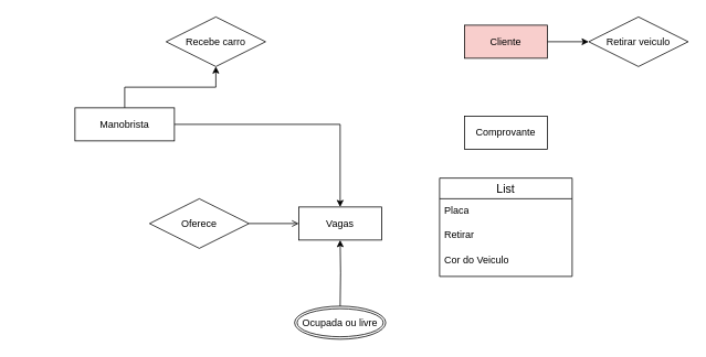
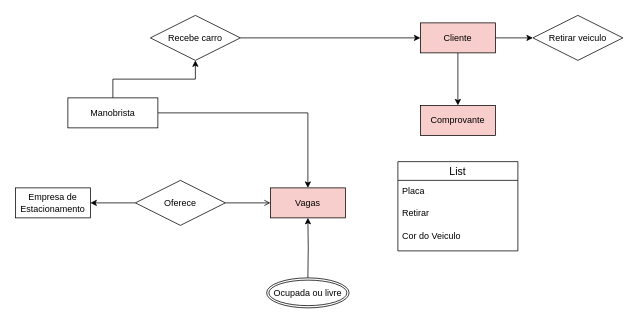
  <mxCell id="0" />
  <mxCell id="1" parent="0" />
- <mxCell id="3" value="Vagas" style="whiteSpace=wrap;html=1;align=center;" vertex="1" parent="1"><mxGeometry x="360" y="250" width="100" height="40" as="geometry" /></mxCell>
+ <mxCell id="2" value="Empresa de Estacionamento" style="whiteSpace=wrap;html=1;align=center;" vertex="1" parent="1"><mxGeometry x="20" y="250" width="100" height="40" as="geometry" /></mxCell>
+ <mxCell id="3" value="Vagas" style="whiteSpace=wrap;html=1;align=center;fillColor=#f8cecc;" vertex="1" parent="1"><mxGeometry x="360" y="250" width="100" height="40" as="geometry" /></mxCell>
  <mxCell id="4" value="" style="edgeStyle=orthogonalEdgeStyle;rounded=0;orthogonalLoop=1;jettySize=auto;html=1;endArrow=open;" edge="1" parent="1" source="6" target="3"><mxGeometry relative="1" as="geometry" /></mxCell>
+ <mxCell id="5" value="" style="edgeStyle=orthogonalEdgeStyle;rounded=0;orthogonalLoop=1;jettySize=auto;html=1;" edge="1" parent="1" source="6" target="2"><mxGeometry relative="1" as="geometry" /></mxCell>
  <mxCell id="6" value="Oferece" style="shape=rhombus;perimeter=rhombusPerimeter;whiteSpace=wrap;html=1;align=center;" vertex="1" parent="1"><mxGeometry x="180" y="240" width="120" height="60" as="geometry" /></mxCell>
  <mxCell id="7" value="" style="edgeStyle=orthogonalEdgeStyle;rounded=0;orthogonalLoop=1;jettySize=auto;html=1;" edge="1" parent="1" target="3"><mxGeometry relative="1" as="geometry"><mxPoint x="410" y="370" as="sourcePoint" /></mxGeometry></mxCell>
  <mxCell id="8" value="Ocupada ou livre" style="ellipse;shape=doubleEllipse;margin=3;whiteSpace=wrap;html=1;align=center;" vertex="1" parent="1"><mxGeometry x="355" y="370" width="110" height="40" as="geometry" /></mxCell>
  <mxCell id="9" value="" style="edgeStyle=orthogonalEdgeStyle;rounded=0;orthogonalLoop=1;jettySize=auto;html=1;" edge="1" parent="1" source="11" target="16"><mxGeometry relative="1" as="geometry" /></mxCell>
  <mxCell id="10" style="edgeStyle=orthogonalEdgeStyle;rounded=0;orthogonalLoop=1;jettySize=auto;html=1;entryX=0.5;entryY=0;entryDx=0;entryDy=0;" edge="1" parent="1" source="11" target="3"><mxGeometry relative="1" as="geometry" /></mxCell>
  <mxCell id="11" value="Manobrista" style="whiteSpace=wrap;html=1;align=center;" vertex="1" parent="1"><mxGeometry x="90" y="130" width="120" height="40" as="geometry" /></mxCell>
+ <mxCell id="12" value="" style="edgeStyle=orthogonalEdgeStyle;rounded=0;orthogonalLoop=1;jettySize=auto;html=1;" edge="1" parent="1" source="14" target="17"><mxGeometry relative="1" as="geometry" /></mxCell>
  <mxCell id="13" value="" style="edgeStyle=orthogonalEdgeStyle;rounded=0;orthogonalLoop=1;jettySize=auto;html=1;" edge="1" parent="1" source="14" target="18"><mxGeometry relative="1" as="geometry" /></mxCell>
  <mxCell id="14" value="Cliente" style="whiteSpace=wrap;html=1;align=center;fillColor=#f8cecc;" vertex="1" parent="1"><mxGeometry x="560" y="30" width="100" height="40" as="geometry" /></mxCell>
+ <mxCell id="15" value="" style="edgeStyle=orthogonalEdgeStyle;rounded=0;orthogonalLoop=1;jettySize=auto;html=1;" edge="1" parent="1" source="16" target="14"><mxGeometry relative="1" as="geometry" /></mxCell>
  <mxCell id="16" value="Recebe carro" style="shape=rhombus;perimeter=rhombusPerimeter;whiteSpace=wrap;html=1;align=center;" vertex="1" parent="1"><mxGeometry x="200" y="20" width="120" height="60" as="geometry" /></mxCell>
- <mxCell id="17" value="Comprovante" style="whiteSpace=wrap;html=1;align=center;" vertex="1" parent="1"><mxGeometry x="560" y="140" width="100" height="40" as="geometry" /></mxCell>
+ <mxCell id="17" value="Comprovante" style="whiteSpace=wrap;html=1;align=center;fillColor=#f8cecc;" vertex="1" parent="1"><mxGeometry x="560" y="140" width="100" height="40" as="geometry" /></mxCell>
  <mxCell id="18" value="Retirar veiculo" style="shape=rhombus;perimeter=rhombusPerimeter;whiteSpace=wrap;html=1;align=center;" vertex="1" parent="1"><mxGeometry x="710" y="20" width="120" height="60" as="geometry" /></mxCell>
  <mxCell id="19" value="List" style="swimlane;fontStyle=0;childLayout=stackLayout;horizontal=1;startSize=25;horizontalStack=0;resizeParent=1;resizeParentMax=0;resizeLast=0;collapsible=1;marginBottom=0;align=center;fontSize=14;" vertex="1" parent="1"><mxGeometry x="530" y="215" width="160" height="119" as="geometry"><mxRectangle x="610" y="285" width="60" height="30" as="alternateBounds" /></mxGeometry></mxCell>
  <mxCell id="20" value="Placa" style="text;strokeColor=none;fillColor=none;spacingLeft=4;spacingRight=4;overflow=hidden;rotatable=0;points=[[0,0.5],[1,0.5]];portConstraint=eastwest;fontSize=12;whiteSpace=wrap;html=1;" vertex="1" parent="19"><mxGeometry y="25" width="160" height="30" as="geometry" /></mxCell>
  <mxCell id="21" value="Retirar&amp;nbsp;" style="text;strokeColor=none;fillColor=none;spacingLeft=4;spacingRight=4;overflow=hidden;rotatable=0;points=[[0,0.5],[1,0.5]];portConstraint=eastwest;fontSize=12;whiteSpace=wrap;html=1;" vertex="1" parent="19"><mxGeometry y="55" width="160" height="30" as="geometry" /></mxCell>
  <mxCell id="22" value="Cor do Veiculo" style="text;strokeColor=none;fillColor=none;spacingLeft=4;spacingRight=4;overflow=hidden;rotatable=0;points=[[0,0.5],[1,0.5]];portConstraint=eastwest;fontSize=12;whiteSpace=wrap;html=1;" vertex="1" parent="19"><mxGeometry y="85" width="160" height="34" as="geometry" /></mxCell>
